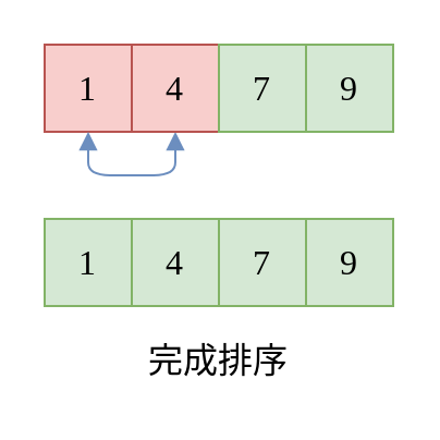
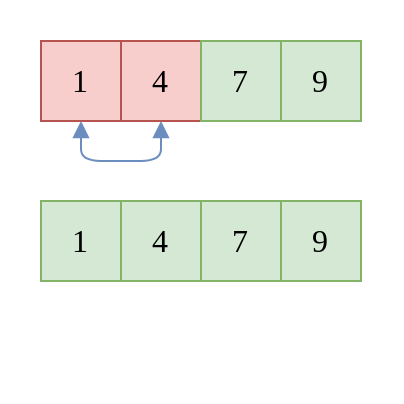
  <mxCell id="0" />
  <mxCell id="1" parent="0" />
  <mxCell id="2" style="edgeStyle=orthogonalEdgeStyle;rounded=1;orthogonalLoop=1;jettySize=auto;html=1;shadow=0;strokeColor=#6c8ebf;strokeWidth=1;fontFamily=Ubuntu;fontSize=14;fontStyle=0;endArrow=block;endFill=1;fillColor=#dae8fc;entryX=0.5;entryY=1;entryDx=0;entryDy=0;exitX=0.5;exitY=1;exitDx=0;exitDy=0;startArrow=block;startFill=1;" parent="1" edge="1"><mxGeometry relative="1" as="geometry"><mxPoint x="80" y="60" as="targetPoint" /></mxGeometry></mxCell>
  <mxCell id="3" value="1" style="rounded=0;whiteSpace=wrap;html=1;shadow=0;strokeColor=#82b366;strokeWidth=1;fontFamily=Ubuntu;fontSize=16;fontStyle=0;fillColor=#d5e8d4;" parent="1" vertex="1"><mxGeometry x="20" y="100" width="40" height="40" as="geometry" /></mxCell>
  <mxCell id="4" value="4" style="rounded=0;whiteSpace=wrap;html=1;shadow=0;strokeColor=#82b366;strokeWidth=1;fontFamily=Ubuntu;fontSize=16;fontStyle=0;fillColor=#d5e8d4;" parent="1" vertex="1"><mxGeometry x="60" y="100" width="40" height="40" as="geometry" /></mxCell>
  <mxCell id="5" value="7" style="rounded=0;whiteSpace=wrap;html=1;shadow=0;strokeColor=#82b366;strokeWidth=1;fontFamily=Ubuntu;fontSize=16;fontStyle=0;fillColor=#d5e8d4;" parent="1" vertex="1"><mxGeometry x="100" y="100" width="40" height="40" as="geometry" /></mxCell>
  <mxCell id="6" value="9" style="rounded=0;whiteSpace=wrap;html=1;shadow=0;strokeColor=#82b366;strokeWidth=1;fontFamily=Ubuntu;fontSize=16;fontStyle=0;fillColor=#d5e8d4;" parent="1" vertex="1"><mxGeometry x="140" y="100" width="40" height="40" as="geometry" /></mxCell>
- <mxCell id="7" value="完成排序" style="text;html=1;align=center;verticalAlign=middle;whiteSpace=wrap;rounded=0;fontFamily=Ubuntu;fontSize=16;fontStyle=0;" parent="1" vertex="1"><mxGeometry x="60" y="150" width="80" height="30" as="geometry" /></mxCell>
  <mxCell id="8" value="1" style="rounded=0;whiteSpace=wrap;html=1;shadow=0;strokeColor=#b85450;strokeWidth=1;fontFamily=Ubuntu;fontSize=16;fontStyle=0;fillColor=#f8cecc;" vertex="1" parent="1"><mxGeometry x="20" y="20" width="40" height="40" as="geometry" /></mxCell>
  <mxCell id="9" style="edgeStyle=orthogonalEdgeStyle;rounded=1;orthogonalLoop=1;jettySize=auto;html=1;entryX=0.5;entryY=1;entryDx=0;entryDy=0;shadow=0;strokeColor=#6c8ebf;strokeWidth=1;fontFamily=Ubuntu;fontSize=14;fontStyle=0;endArrow=block;endFill=1;fillColor=#dae8fc;exitX=0.5;exitY=1;exitDx=0;exitDy=0;startArrow=block;startFill=1;" edge="1" parent="1" source="10" target="8"><mxGeometry relative="1" as="geometry" /></mxCell>
  <mxCell id="10" value="4" style="rounded=0;whiteSpace=wrap;html=1;shadow=0;strokeColor=#b85450;strokeWidth=1;fontFamily=Ubuntu;fontSize=16;fontStyle=0;fillColor=#f8cecc;" vertex="1" parent="1"><mxGeometry x="60" y="20" width="40" height="40" as="geometry" /></mxCell>
  <mxCell id="11" value="7" style="rounded=0;whiteSpace=wrap;html=1;shadow=0;strokeColor=#82b366;strokeWidth=1;fontFamily=Ubuntu;fontSize=16;fontStyle=0;fillColor=#d5e8d4;" vertex="1" parent="1"><mxGeometry x="100" y="20" width="40" height="40" as="geometry" /></mxCell>
  <mxCell id="12" value="9" style="rounded=0;whiteSpace=wrap;html=1;shadow=0;strokeColor=#82b366;strokeWidth=1;fontFamily=Ubuntu;fontSize=16;fontStyle=0;fillColor=#d5e8d4;" vertex="1" parent="1"><mxGeometry x="140" y="20" width="40" height="40" as="geometry" /></mxCell>
